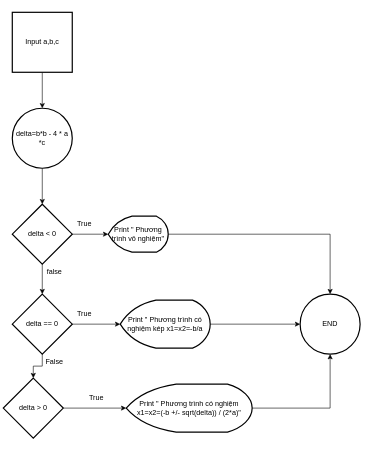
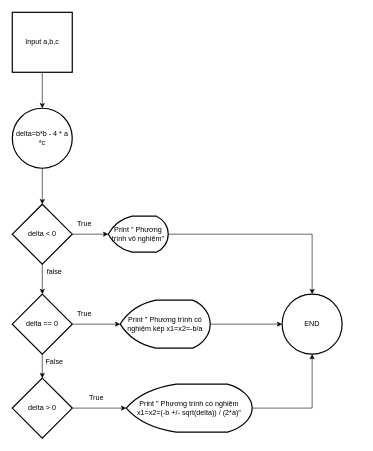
  <mxCell id="0" />
  <mxCell id="1" parent="0" />
  <mxCell id="2" style="edgeStyle=orthogonalEdgeStyle;rounded=0;orthogonalLoop=1;jettySize=auto;html=1;" edge="1" parent="1" source="3" target="5"><mxGeometry relative="1" as="geometry"><mxPoint x="70" y="180" as="targetPoint" /></mxGeometry></mxCell>
  <mxCell id="3" value="Input a,b,c" style="whiteSpace=wrap;html=1;absoluteArcSize=1;arcSize=14;strokeWidth=2;rounded=0;" vertex="1" parent="1"><mxGeometry x="20" y="20" width="100" height="100" as="geometry" /></mxCell>
  <mxCell id="4" style="edgeStyle=orthogonalEdgeStyle;rounded=0;orthogonalLoop=1;jettySize=auto;html=1;" edge="1" parent="1" source="5" target="8"><mxGeometry relative="1" as="geometry"><mxPoint x="70" y="340" as="targetPoint" /></mxGeometry></mxCell>
  <mxCell id="5" value="delta=b*b - 4 * a *c" style="ellipse;whiteSpace=wrap;html=1;absoluteArcSize=1;arcSize=14;strokeWidth=2;" vertex="1" parent="1"><mxGeometry x="20" y="180" width="100" height="100" as="geometry" /></mxCell>
  <mxCell id="6" style="edgeStyle=orthogonalEdgeStyle;rounded=0;orthogonalLoop=1;jettySize=auto;html=1;" edge="1" parent="1" source="8" target="10"><mxGeometry relative="1" as="geometry"><mxPoint x="210" y="390" as="targetPoint" /></mxGeometry></mxCell>
  <mxCell id="7" style="edgeStyle=orthogonalEdgeStyle;rounded=0;orthogonalLoop=1;jettySize=auto;html=1;" edge="1" parent="1" source="8" target="14"><mxGeometry relative="1" as="geometry"><mxPoint x="70" y="500" as="targetPoint" /></mxGeometry></mxCell>
  <mxCell id="8" value="delta &amp;lt; 0" style="strokeWidth=2;html=1;shape=mxgraph.flowchart.decision;whiteSpace=wrap;" vertex="1" parent="1"><mxGeometry x="20" y="340" width="100" height="100" as="geometry" /></mxCell>
  <mxCell id="9" style="edgeStyle=orthogonalEdgeStyle;rounded=0;orthogonalLoop=1;jettySize=auto;html=1;" edge="1" parent="1" source="10" target="23"><mxGeometry relative="1" as="geometry"><mxPoint x="550" y="500" as="targetPoint" /></mxGeometry></mxCell>
  <mxCell id="10" value="Print &quot; Phương trình vô nghiệm&quot;" style="strokeWidth=2;html=1;shape=mxgraph.flowchart.display;whiteSpace=wrap;" vertex="1" parent="1"><mxGeometry x="180" y="360" width="100" height="60" as="geometry" /></mxCell>
  <mxCell id="11" value="True" style="text;html=1;align=center;verticalAlign=middle;resizable=0;points=[];autosize=1;strokeColor=none;fillColor=none;" vertex="1" parent="1"><mxGeometry x="115" y="358" width="50" height="30" as="geometry" /></mxCell>
  <mxCell id="12" style="edgeStyle=orthogonalEdgeStyle;rounded=0;orthogonalLoop=1;jettySize=auto;html=1;" edge="1" parent="1" source="14" target="16"><mxGeometry relative="1" as="geometry"><mxPoint x="170" y="540" as="targetPoint" /></mxGeometry></mxCell>
  <mxCell id="13" style="edgeStyle=orthogonalEdgeStyle;rounded=0;orthogonalLoop=1;jettySize=auto;html=1;" edge="1" parent="1" source="14" target="19"><mxGeometry relative="1" as="geometry"><mxPoint x="70" y="660" as="targetPoint" /></mxGeometry></mxCell>
  <mxCell id="14" value="delta == 0" style="strokeWidth=2;html=1;shape=mxgraph.flowchart.decision;whiteSpace=wrap;" vertex="1" parent="1"><mxGeometry x="20" y="490" width="100" height="100" as="geometry" /></mxCell>
  <mxCell id="15" value="false" style="text;html=1;align=center;verticalAlign=middle;resizable=0;points=[];autosize=1;strokeColor=none;fillColor=none;" vertex="1" parent="1"><mxGeometry x="65" y="438" width="50" height="30" as="geometry" /></mxCell>
  <mxCell id="16" value="Print &quot; Phương trình có nghiệm kép x1=x2=-b/a" style="strokeWidth=2;html=1;shape=mxgraph.flowchart.display;whiteSpace=wrap;" vertex="1" parent="1"><mxGeometry x="200" y="500" width="150" height="80" as="geometry" /></mxCell>
  <mxCell id="17" value="True" style="text;html=1;align=center;verticalAlign=middle;resizable=0;points=[];autosize=1;strokeColor=none;fillColor=none;" vertex="1" parent="1"><mxGeometry x="115" y="508" width="50" height="30" as="geometry" /></mxCell>
  <mxCell id="18" style="edgeStyle=orthogonalEdgeStyle;rounded=0;orthogonalLoop=1;jettySize=auto;html=1;" edge="1" parent="1" source="19" target="20"><mxGeometry relative="1" as="geometry"><mxPoint x="200" y="680" as="targetPoint" /></mxGeometry></mxCell>
- <mxCell id="19" value="delta &amp;gt; 0" style="strokeWidth=2;html=1;shape=mxgraph.flowchart.decision;whiteSpace=wrap;" vertex="1" parent="1"><mxGeometry x="5" y="630" width="100" height="100" as="geometry" /></mxCell>
+ <mxCell id="19" value="delta &amp;gt; 0" style="strokeWidth=2;html=1;shape=mxgraph.flowchart.decision;whiteSpace=wrap;" vertex="1" parent="1"><mxGeometry x="20" y="630" width="100" height="100" as="geometry" /></mxCell>
  <mxCell id="20" value="Print &quot; Phương trình có nghiệm x1=x2=(-b +/- sqrt(delta)) / (2*a)&quot;" style="strokeWidth=2;html=1;shape=mxgraph.flowchart.display;whiteSpace=wrap;" vertex="1" parent="1"><mxGeometry x="210" y="640" width="210" height="80" as="geometry" /></mxCell>
  <mxCell id="21" value="True" style="text;html=1;align=center;verticalAlign=middle;resizable=0;points=[];autosize=1;strokeColor=none;fillColor=none;" vertex="1" parent="1"><mxGeometry x="135" y="648" width="50" height="30" as="geometry" /></mxCell>
  <mxCell id="22" value="False" style="text;html=1;align=center;verticalAlign=middle;resizable=0;points=[];autosize=1;strokeColor=none;fillColor=none;" vertex="1" parent="1"><mxGeometry x="65" y="588" width="50" height="30" as="geometry" /></mxCell>
- <mxCell id="23" value="END" style="strokeWidth=2;html=1;shape=mxgraph.flowchart.start_2;whiteSpace=wrap;" vertex="1" parent="1"><mxGeometry x="500" y="490" width="100" height="100" as="geometry" /></mxCell>
+ <mxCell id="23" value="END" style="strokeWidth=2;html=1;shape=mxgraph.flowchart.start_2;whiteSpace=wrap;" vertex="1" parent="1"><mxGeometry x="470" y="490" width="100" height="100" as="geometry" /></mxCell>
  <mxCell id="24" style="edgeStyle=orthogonalEdgeStyle;rounded=0;orthogonalLoop=1;jettySize=auto;html=1;entryX=0;entryY=0.5;entryDx=0;entryDy=0;entryPerimeter=0;" edge="1" parent="1" source="16" target="23"><mxGeometry relative="1" as="geometry" /></mxCell>
  <mxCell id="25" style="edgeStyle=orthogonalEdgeStyle;rounded=0;orthogonalLoop=1;jettySize=auto;html=1;entryX=0.5;entryY=1;entryDx=0;entryDy=0;entryPerimeter=0;" edge="1" parent="1" source="20" target="23"><mxGeometry relative="1" as="geometry" /></mxCell>
